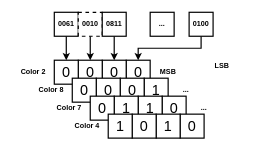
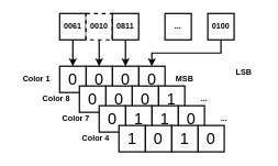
  <mxCell id="0" />
  <mxCell id="1" parent="0" />
  <mxCell id="2" value="&lt;font style=&quot;font-size: 24px;&quot;&gt;0&lt;/font&gt;" style="rounded=0;whiteSpace=wrap;html=1;strokeWidth=2;" vertex="1" parent="1"><mxGeometry x="210" y="100" width="40" height="40" as="geometry" /></mxCell>
  <mxCell id="3" value="&lt;font style=&quot;font-size: 24px;&quot;&gt;1&lt;/font&gt;" style="rounded=0;whiteSpace=wrap;html=1;strokeWidth=2;" vertex="1" parent="1"><mxGeometry x="240" y="130" width="40" height="40" as="geometry" /></mxCell>
  <mxCell id="4" value="&lt;font style=&quot;font-size: 24px;&quot;&gt;0&lt;/font&gt;" style="rounded=0;whiteSpace=wrap;html=1;strokeWidth=2;" vertex="1" parent="1"><mxGeometry x="270" y="160" width="40" height="40" as="geometry" /></mxCell>
  <mxCell id="5" value="&lt;font style=&quot;font-size: 24px;&quot;&gt;0&lt;/font&gt;" style="rounded=0;whiteSpace=wrap;html=1;strokeWidth=2;" vertex="1" parent="1"><mxGeometry x="300" y="190" width="40" height="40" as="geometry" /></mxCell>
  <mxCell id="6" value="&lt;font style=&quot;font-size: 24px;&quot;&gt;0&lt;/font&gt;" style="rounded=0;whiteSpace=wrap;html=1;strokeWidth=2;" vertex="1" parent="1"><mxGeometry x="170" y="100" width="40" height="40" as="geometry" /></mxCell>
  <mxCell id="7" value="&lt;font style=&quot;font-size: 24px;&quot;&gt;0&lt;/font&gt;" style="rounded=0;whiteSpace=wrap;html=1;strokeWidth=2;" vertex="1" parent="1"><mxGeometry x="200" y="130" width="40" height="40" as="geometry" /></mxCell>
  <mxCell id="8" value="&lt;font style=&quot;font-size: 24px;&quot;&gt;1&lt;/font&gt;" style="rounded=0;whiteSpace=wrap;html=1;strokeWidth=2;" vertex="1" parent="1"><mxGeometry x="230" y="160" width="40" height="40" as="geometry" /></mxCell>
  <mxCell id="9" value="&lt;font style=&quot;font-size: 24px;&quot;&gt;1&lt;/font&gt;" style="rounded=0;whiteSpace=wrap;html=1;strokeWidth=2;" vertex="1" parent="1"><mxGeometry x="260" y="190" width="40" height="40" as="geometry" /></mxCell>
  <mxCell id="10" value="&lt;font style=&quot;font-size: 24px;&quot;&gt;0&lt;/font&gt;" style="rounded=0;whiteSpace=wrap;html=1;strokeWidth=2;" vertex="1" parent="1"><mxGeometry x="130" y="100" width="40" height="40" as="geometry" /></mxCell>
  <mxCell id="11" value="&lt;font style=&quot;font-size: 24px;&quot;&gt;0&lt;/font&gt;" style="rounded=0;whiteSpace=wrap;html=1;strokeWidth=2;" vertex="1" parent="1"><mxGeometry x="160" y="130" width="40" height="40" as="geometry" /></mxCell>
  <mxCell id="12" value="&lt;font style=&quot;font-size: 24px;&quot;&gt;1&lt;br&gt;&lt;/font&gt;" style="rounded=0;whiteSpace=wrap;html=1;strokeWidth=2;" vertex="1" parent="1"><mxGeometry x="190" y="160" width="40" height="40" as="geometry" /></mxCell>
  <mxCell id="13" value="&lt;font style=&quot;font-size: 24px;&quot;&gt;0&lt;/font&gt;" style="rounded=0;whiteSpace=wrap;html=1;strokeWidth=2;" vertex="1" parent="1"><mxGeometry x="220" y="190" width="40" height="40" as="geometry" /></mxCell>
  <mxCell id="14" value="&lt;font style=&quot;font-size: 24px;&quot;&gt;0&lt;/font&gt;" style="rounded=0;whiteSpace=wrap;html=1;strokeWidth=2;" vertex="1" parent="1"><mxGeometry x="90" y="100" width="40" height="40" as="geometry" /></mxCell>
  <mxCell id="15" value="&lt;font style=&quot;font-size: 24px;&quot;&gt;0&lt;/font&gt;" style="rounded=0;whiteSpace=wrap;html=1;strokeWidth=2;" vertex="1" parent="1"><mxGeometry x="120" y="130" width="40" height="40" as="geometry" /></mxCell>
  <mxCell id="16" value="&lt;font style=&quot;font-size: 24px;&quot;&gt;0&lt;/font&gt;" style="rounded=0;whiteSpace=wrap;html=1;strokeWidth=2;" vertex="1" parent="1"><mxGeometry x="150" y="160" width="40" height="40" as="geometry" /></mxCell>
  <mxCell id="17" value="&lt;font style=&quot;font-size: 24px;&quot;&gt;1&lt;/font&gt;" style="rounded=0;whiteSpace=wrap;html=1;strokeWidth=2;" vertex="1" parent="1"><mxGeometry x="180" y="190" width="40" height="40" as="geometry" /></mxCell>
  <mxCell id="18" style="edgeStyle=orthogonalEdgeStyle;rounded=0;orthogonalLoop=1;jettySize=auto;html=1;exitX=0.5;exitY=1;exitDx=0;exitDy=0;entryX=0.5;entryY=0;entryDx=0;entryDy=0;strokeWidth=2;" edge="1" parent="1" source="19" target="14"><mxGeometry relative="1" as="geometry" /></mxCell>
  <mxCell id="19" value="&lt;font style=&quot;font-size: 12px;&quot;&gt;&lt;b&gt;0061&lt;/b&gt;&lt;/font&gt;" style="rounded=0;whiteSpace=wrap;html=1;strokeWidth=2;" vertex="1" parent="1"><mxGeometry x="90" y="20" width="40" height="40" as="geometry" /></mxCell>
  <mxCell id="20" style="edgeStyle=orthogonalEdgeStyle;rounded=0;orthogonalLoop=1;jettySize=auto;html=1;exitX=0.5;exitY=1;exitDx=0;exitDy=0;entryX=0.5;entryY=0;entryDx=0;entryDy=0;strokeWidth=2;" edge="1" parent="1" source="21" target="10"><mxGeometry relative="1" as="geometry" /></mxCell>
  <mxCell id="21" value="&lt;font style=&quot;font-size: 12px;&quot;&gt;&lt;b&gt;0010&lt;/b&gt;&lt;/font&gt;" style="rounded=0;whiteSpace=wrap;html=1;strokeWidth=2;dashed=1;" vertex="1" parent="1"><mxGeometry x="130" y="20" width="40" height="40" as="geometry" /></mxCell>
  <mxCell id="22" style="edgeStyle=orthogonalEdgeStyle;rounded=0;orthogonalLoop=1;jettySize=auto;html=1;exitX=0.5;exitY=1;exitDx=0;exitDy=0;entryX=0.5;entryY=0;entryDx=0;entryDy=0;strokeWidth=2;" edge="1" parent="1" source="23" target="6"><mxGeometry relative="1" as="geometry" /></mxCell>
  <mxCell id="23" value="&lt;font style=&quot;font-size: 12px;&quot;&gt;&lt;b&gt;0811&lt;/b&gt;&lt;/font&gt;" style="rounded=0;whiteSpace=wrap;html=1;strokeWidth=2;" vertex="1" parent="1"><mxGeometry x="170" y="20" width="40" height="40" as="geometry" /></mxCell>
  <mxCell id="24" style="edgeStyle=orthogonalEdgeStyle;rounded=0;orthogonalLoop=1;jettySize=auto;html=1;exitX=0.5;exitY=1;exitDx=0;exitDy=0;entryX=0.5;entryY=0;entryDx=0;entryDy=0;strokeWidth=2;" edge="1" parent="1" source="25" target="2"><mxGeometry relative="1" as="geometry" /></mxCell>
  <mxCell id="25" value="&lt;font style=&quot;font-size: 12px;&quot;&gt;&lt;b&gt;0100&lt;/b&gt;&lt;/font&gt;" style="rounded=0;whiteSpace=wrap;html=1;strokeWidth=2;" vertex="1" parent="1"><mxGeometry x="315" y="20" width="40" height="40" as="geometry" /></mxCell>
  <mxCell id="26" value="&lt;font style=&quot;font-size: 12px;&quot;&gt;&lt;b&gt;...&lt;/b&gt;&lt;/font&gt;" style="rounded=0;whiteSpace=wrap;html=1;strokeWidth=2;" vertex="1" parent="1"><mxGeometry x="250" y="20" width="40" height="40" as="geometry" /></mxCell>
- <mxCell id="27" value="&lt;b&gt;Color 2&lt;/b&gt;" style="text;html=1;strokeColor=none;fillColor=none;align=center;verticalAlign=middle;whiteSpace=wrap;rounded=0;" vertex="1" parent="1"><mxGeometry x="20" y="105" width="70" height="30" as="geometry" /></mxCell>
+ <mxCell id="27" value="&lt;b&gt;Color 1&lt;/b&gt;" style="text;html=1;strokeColor=none;fillColor=none;align=center;verticalAlign=middle;whiteSpace=wrap;rounded=0;" vertex="1" parent="1"><mxGeometry x="20" y="105" width="70" height="30" as="geometry" /></mxCell>
  <mxCell id="28" value="&lt;b&gt;Color 8&lt;/b&gt;" style="text;html=1;strokeColor=none;fillColor=none;align=center;verticalAlign=middle;whiteSpace=wrap;rounded=0;" vertex="1" parent="1"><mxGeometry x="50" y="135" width="70" height="30" as="geometry" /></mxCell>
  <mxCell id="29" value="&lt;b&gt;Color 7&lt;/b&gt;" style="text;html=1;strokeColor=none;fillColor=none;align=center;verticalAlign=middle;whiteSpace=wrap;rounded=0;" vertex="1" parent="1"><mxGeometry x="80" y="165" width="70" height="30" as="geometry" /></mxCell>
  <mxCell id="30" value="&lt;b&gt;Color 4&lt;/b&gt;" style="text;html=1;strokeColor=none;fillColor=none;align=center;verticalAlign=middle;whiteSpace=wrap;rounded=0;" vertex="1" parent="1"><mxGeometry x="110" y="195" width="70" height="30" as="geometry" /></mxCell>
  <mxCell id="31" value="&lt;b&gt;MSB&lt;/b&gt;" style="text;html=1;strokeColor=none;fillColor=none;align=center;verticalAlign=middle;whiteSpace=wrap;rounded=0;" vertex="1" parent="1"><mxGeometry x="250" y="105" width="60" height="30" as="geometry" /></mxCell>
  <mxCell id="32" value="&lt;b&gt;LSB&lt;/b&gt;" style="text;html=1;strokeColor=none;fillColor=none;align=center;verticalAlign=middle;whiteSpace=wrap;rounded=0;" vertex="1" parent="1"><mxGeometry x="340" y="95" width="60" height="30" as="geometry" /></mxCell>
  <mxCell id="33" value="&lt;b&gt;...&lt;br&gt;&lt;/b&gt;" style="text;html=1;strokeColor=none;fillColor=none;align=center;verticalAlign=middle;whiteSpace=wrap;rounded=0;" vertex="1" parent="1"><mxGeometry x="280" y="135" width="60" height="30" as="geometry" /></mxCell>
  <mxCell id="34" value="&lt;b&gt;...&lt;br&gt;&lt;/b&gt;" style="text;html=1;strokeColor=none;fillColor=none;align=center;verticalAlign=middle;whiteSpace=wrap;rounded=0;" vertex="1" parent="1"><mxGeometry x="310" y="165" width="60" height="30" as="geometry" /></mxCell>
